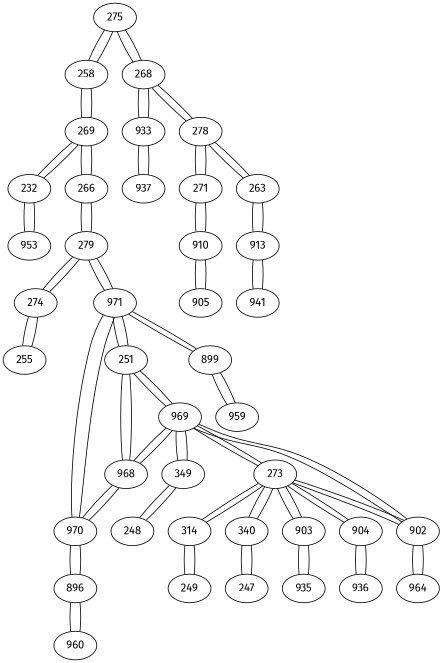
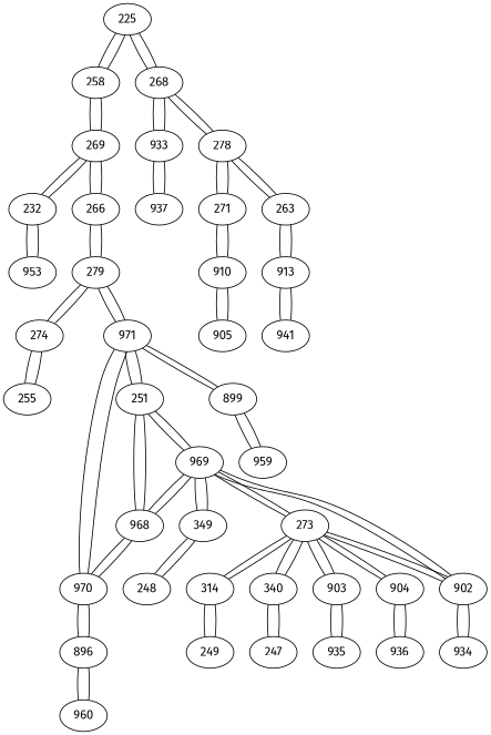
  graph {
    fontname="Fira Sans"
    node [fontname="Fira Sans"]
    edge [fontname="Fira Sans"]
-   275
+   275 [label=225]
    258
    268
    274
    255
    279
    273
    969
    904
    903
    902
    314
    n13 [label=340]
    959
    899
    971
    266
    953
    n19 [label=232]
    278
    263
    271
    349
    248
    941
    913
    269
    937
    933
    936
    247
    935
-   934 [label=964]
+   934
    910
    249
    970
    251
    905
    968
    896
    960
    subgraph sub_1 {
      275
      258
      268
    }
    subgraph sub_2 {
      274
      255
      279
    }
    subgraph sub_3 {
      273
      969
      904
      903
      902
      314
      n13
    }
    subgraph sub_4 {
      959
      899
    }
    subgraph sub_5 {
      274
      279
      971
      266
    }
    subgraph sub_6 {
      953
      n19
    }
    subgraph sub_7 {
      268
      278
      263
      271
    }
    subgraph sub_8 {
      969
      349
      248
    }
    subgraph sub_9 {
      941
      913
    }
    subgraph sub_10 {
      275
      258
      269
    }
    subgraph sub_11 {
      937
      933
    }
    subgraph sub_12 {
      904
      936
    }
    subgraph sub_13 {
      278
      263
      913
    }
    subgraph sub_14 {
      279
      266
      269
    }
    subgraph sub_15 {
      268
      937
      933
    }
    subgraph sub_16 {
      953
      n19
      269
    }
    subgraph sub_17 {
      273
      n13
      247
    }
    subgraph sub_18 {
      903
      935
    }
    subgraph sub_19 {
      902
      934
    }
    subgraph sub_20 {
      278
      271
      910
    }
    subgraph sub_21 {
      275
      268
      278
      933
    }
    subgraph sub_22 {
      258
      266
      n19
      269
    }
    subgraph sub_23 {
      273
      314
      249
    }
    subgraph sub_24 {
      263
      941
      913
    }
    subgraph sub_25 {
      279
      899
      971
      970
      251
    }
    subgraph sub_26 {
      271
      910
      905
    }
    subgraph sub_27 {
      971
      970
      968
      896
    }
    subgraph sub_28 {
      274
      255
    }
    subgraph sub_29 {
      273
      969
      902
      349
      251
      968
    }
    subgraph sub_30 {
      969
      970
      251
      968
    }
    subgraph sub_31 {
      969
      971
      251
      968
    }
    subgraph sub_32 {
      910
      905
    }
    subgraph sub_33 {
      349
      248
    }
    subgraph sub_34 {
      273
      904
      936
    }
    subgraph sub_35 {
      314
      249
    }
    subgraph sub_36 {
      273
      903
      935
    }
    subgraph sub_37 {
      n13
      247
    }
    subgraph sub_38 {
      273
      969
      902
      934
    }
    subgraph sub_39 {
      896
      960
    }
    subgraph sub_40 {
      959
      899
      971
    }
    subgraph sub_41 {
      970
      896
      960
    }
    275 -- 258
    275 -- 268
    258 -- 275
    258 -- 269
    268 -- 275
    268 -- 278
    268 -- 933
    274 -- 255
    274 -- 279
    255 -- 274
    279 -- 274
    279 -- 971
    279 -- 266
    273 -- 969
    273 -- 904
    273 -- 903
    273 -- 902
    273 -- 314
    273 -- n13
    969 -- 273
    969 -- 902
    969 -- 349
    969 -- 251
    969 -- 968
    904 -- 273
    904 -- 936
    903 -- 273
    903 -- 935
    902 -- 273
    902 -- 969
    902 -- 934
    314 -- 273
    314 -- 249
    n13 -- 273
    n13 -- 247
    959 -- 899
    899 -- 959
    899 -- 971
    971 -- 279
    971 -- 899
    971 -- 970
    971 -- 251
    266 -- 279
    266 -- 269
    953 -- n19
    n19 -- 953
    n19 -- 269
    278 -- 268
    278 -- 263
    278 -- 271
    263 -- 278
    263 -- 913
    271 -- 278
    271 -- 910
    349 -- 969
    349 -- 248
    248 -- 349
    941 -- 913
    913 -- 263
    913 -- 941
    269 -- 258
    269 -- 266
    269 -- n19
    937 -- 933
    933 -- 268
    933 -- 937
    936 -- 904
    247 -- n13
    935 -- 903
    934 -- 902
    910 -- 271
    910 -- 905
    249 -- 314
    970 -- 971
    970 -- 968
    970 -- 896
    251 -- 969
    251 -- 971
    251 -- 968
    905 -- 910
    968 -- 969
    968 -- 970
    968 -- 251
    896 -- 970
    896 -- 960
    960 -- 896
  }
